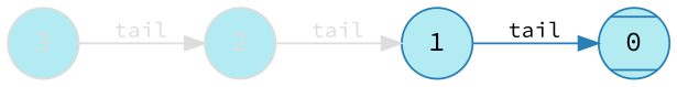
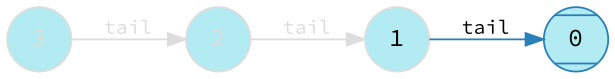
  digraph {
    rankdir=LR
    splines=false
    fontname="Source Code Pro"
    node [color="#dddddd" fillcolor="#b2ebf2" fontcolor="#dddddd" fontname="Source Code Pro" shape=circle style="rounded,filled"]
    edge [color="#dddddd" fontcolor="#dddddd" fontname="Source Code Pro" fontsize=11]
    n1 [label=3]
    n2 [label=2]
-   n3 [color="#2980B9" fontcolor="#000000" label=1]
+   n3 [fontcolor="#000000" label=1]
    n4 [color="#2980B9" fontcolor="#000000" label=0 shape=Mcircle]
    n1 -> n2 [label=tail]
    n2 -> n3 [label=tail]
    n3 -> n4 [color="#2980B9" fontcolor="#000000" label=tail]
  }
